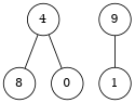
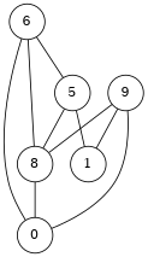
  graph {
    node [shape=circle]
    n1 [label=8]
    0
+   5
    1
-   6 [label=4]
+   6
    n6 [label=9]
+   n1 -- 0
+   5 -- n1
+   5 -- 1
    6 -- n1
    6 -- 0
+   6 -- 5
+   n6 -- n1
+   n6 -- 0
    n6 -- 1
  }
